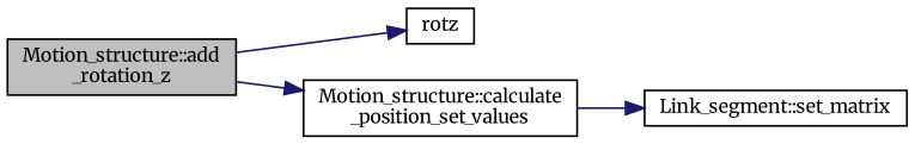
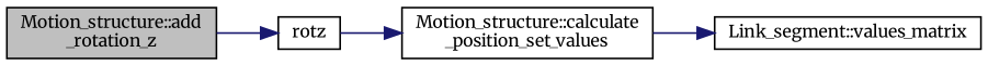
  digraph {
    fontname=Merriweather
    rankdir=LR
    node [color=black fillcolor=white fontname=Merriweather fontsize=10 shape=record style=filled]
    edge [color=midnightblue fontname=Merriweather fontsize=10 labelfontname=Helvetica labelfontsize=10 style=solid]
    n1 [fillcolor=grey75 fontcolor=black height=0.2 label="Motion_structure::add\l_rotation_z" width=0.4]
    n2 [height=0.2 label=rotz width=0.4]
    n3 [height=0.2 label="Motion_structure::calculate\l_position_set_values" width=0.4]
-   n4 [height=0.2 label="Link_segment::set_matrix" width=0.4]
+   n4 [height=0.2 label="Link_segment::values_matrix" width=0.4]
    n1 -> n2
-   n1 -> n3
+   n2 -> n3
    n3 -> n4
  }
